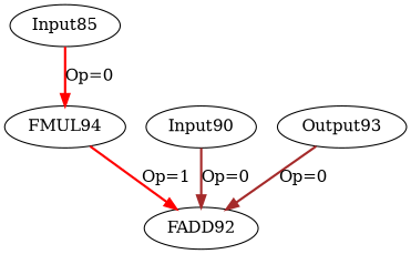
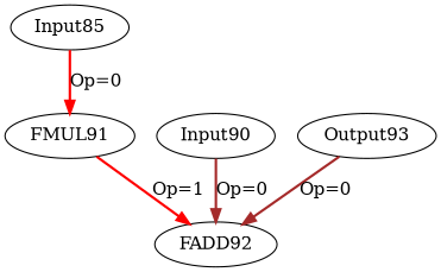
  digraph {
    node [offset="0, 0" opcode=Input]
    edge [color=red operand=0 style=bold]
    Input85 [pattern="4, 1, 4, 5, 124, 5, -576, 1, -568, 16, -416, 16, 4, 4"]
-   FMUL91 [opcode=FMUL label=FMUL94 offset=""]
+   FMUL91 [opcode=FMUL offset=""]
    FADD92 [opcode=FADD offset=""]
    Input90 [pattern="0, 1, 0, 5, 0, 5, 4, 1, 4, 16, 4, 16, 4, 4"]
    Output93 [opcode=Output pattern="0, 1, 0, 5, 0, 5, 4, 1, 4, 16, 4, 16, 4, 4"]
    Input85 -> FMUL91 [label="Op=0"]
    FMUL91 -> FADD92 [label="Op=1" operand=1]
    Input90 -> FADD92 [color=brown label="Op=0"]
    Output93 -> FADD92 [color=brown label="Op=0"]
  }
